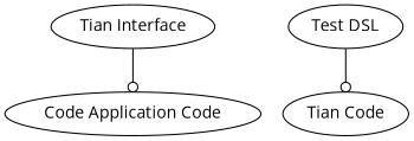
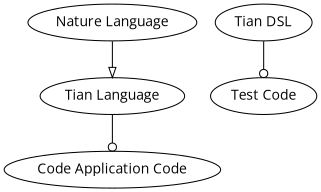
  digraph {
    fontname="Open Sans"
    node [fontname="Open Sans"]
    edge [arrowhead=odot fontname="Open Sans"]
-   "Tian Interface"
-   "Test DSL"
-   "Test Code" [label="Tian Code"]
+   "Nature Language"
+   "Tian Interface" [label="Tian Language"]
+   "Test DSL" [label="Tian DSL"]
+   "Test Code"
    n5 [label="Code Application Code"]
+   "Nature Language" -> "Tian Interface" [arrowhead=onormal]
    "Tian Interface" -> n5
    "Test DSL" -> "Test Code"
  }
